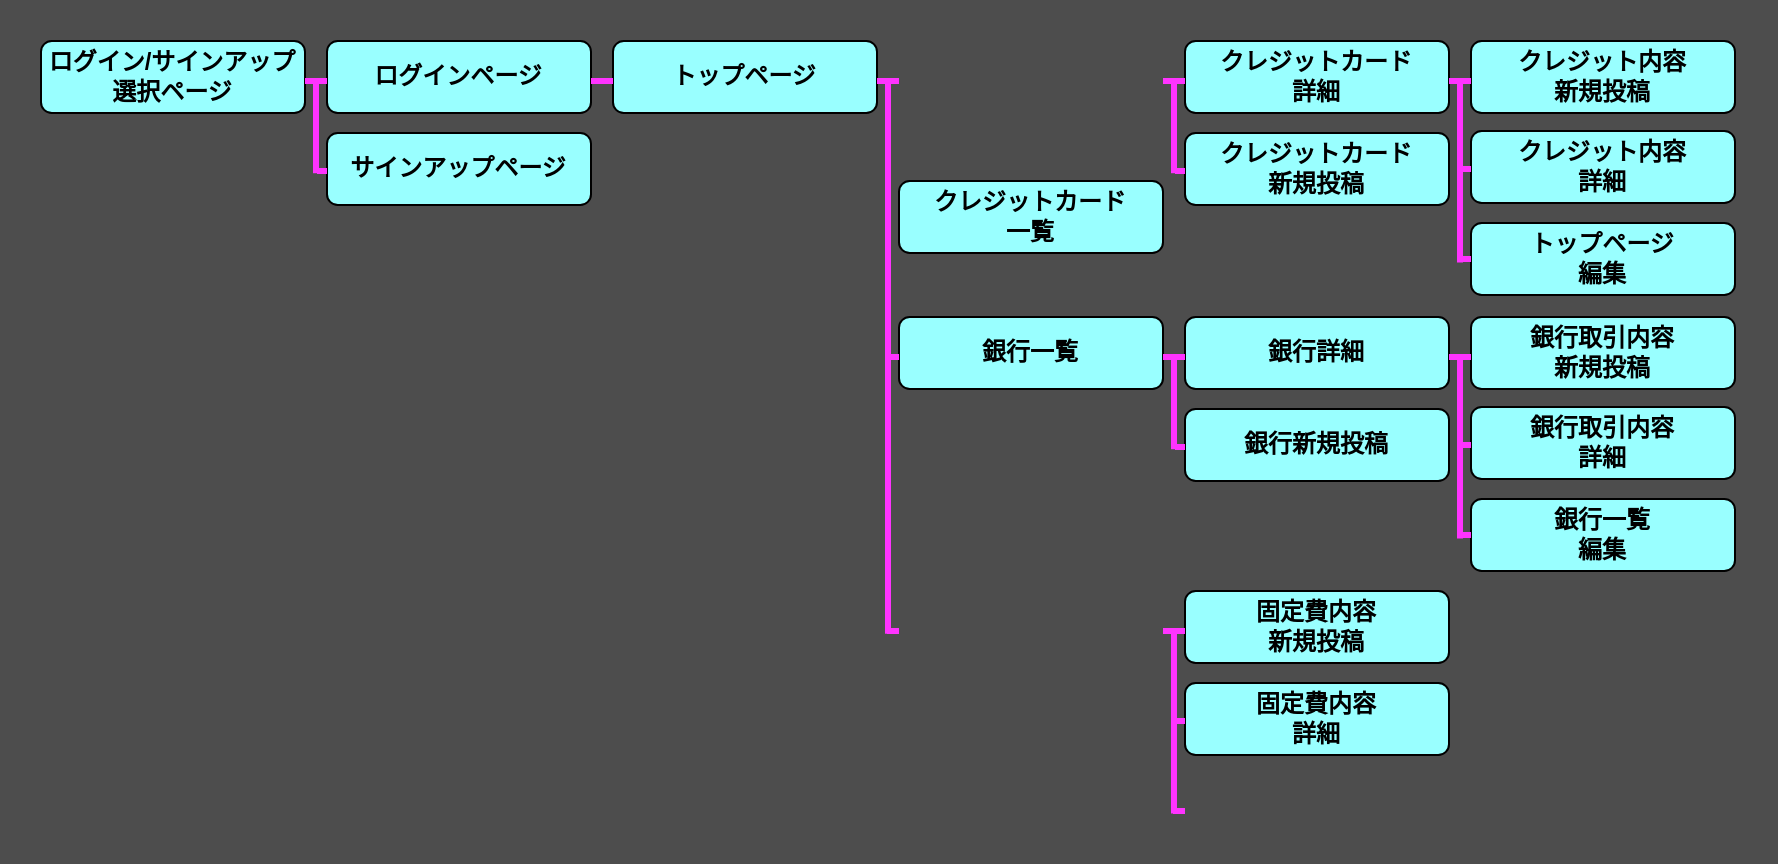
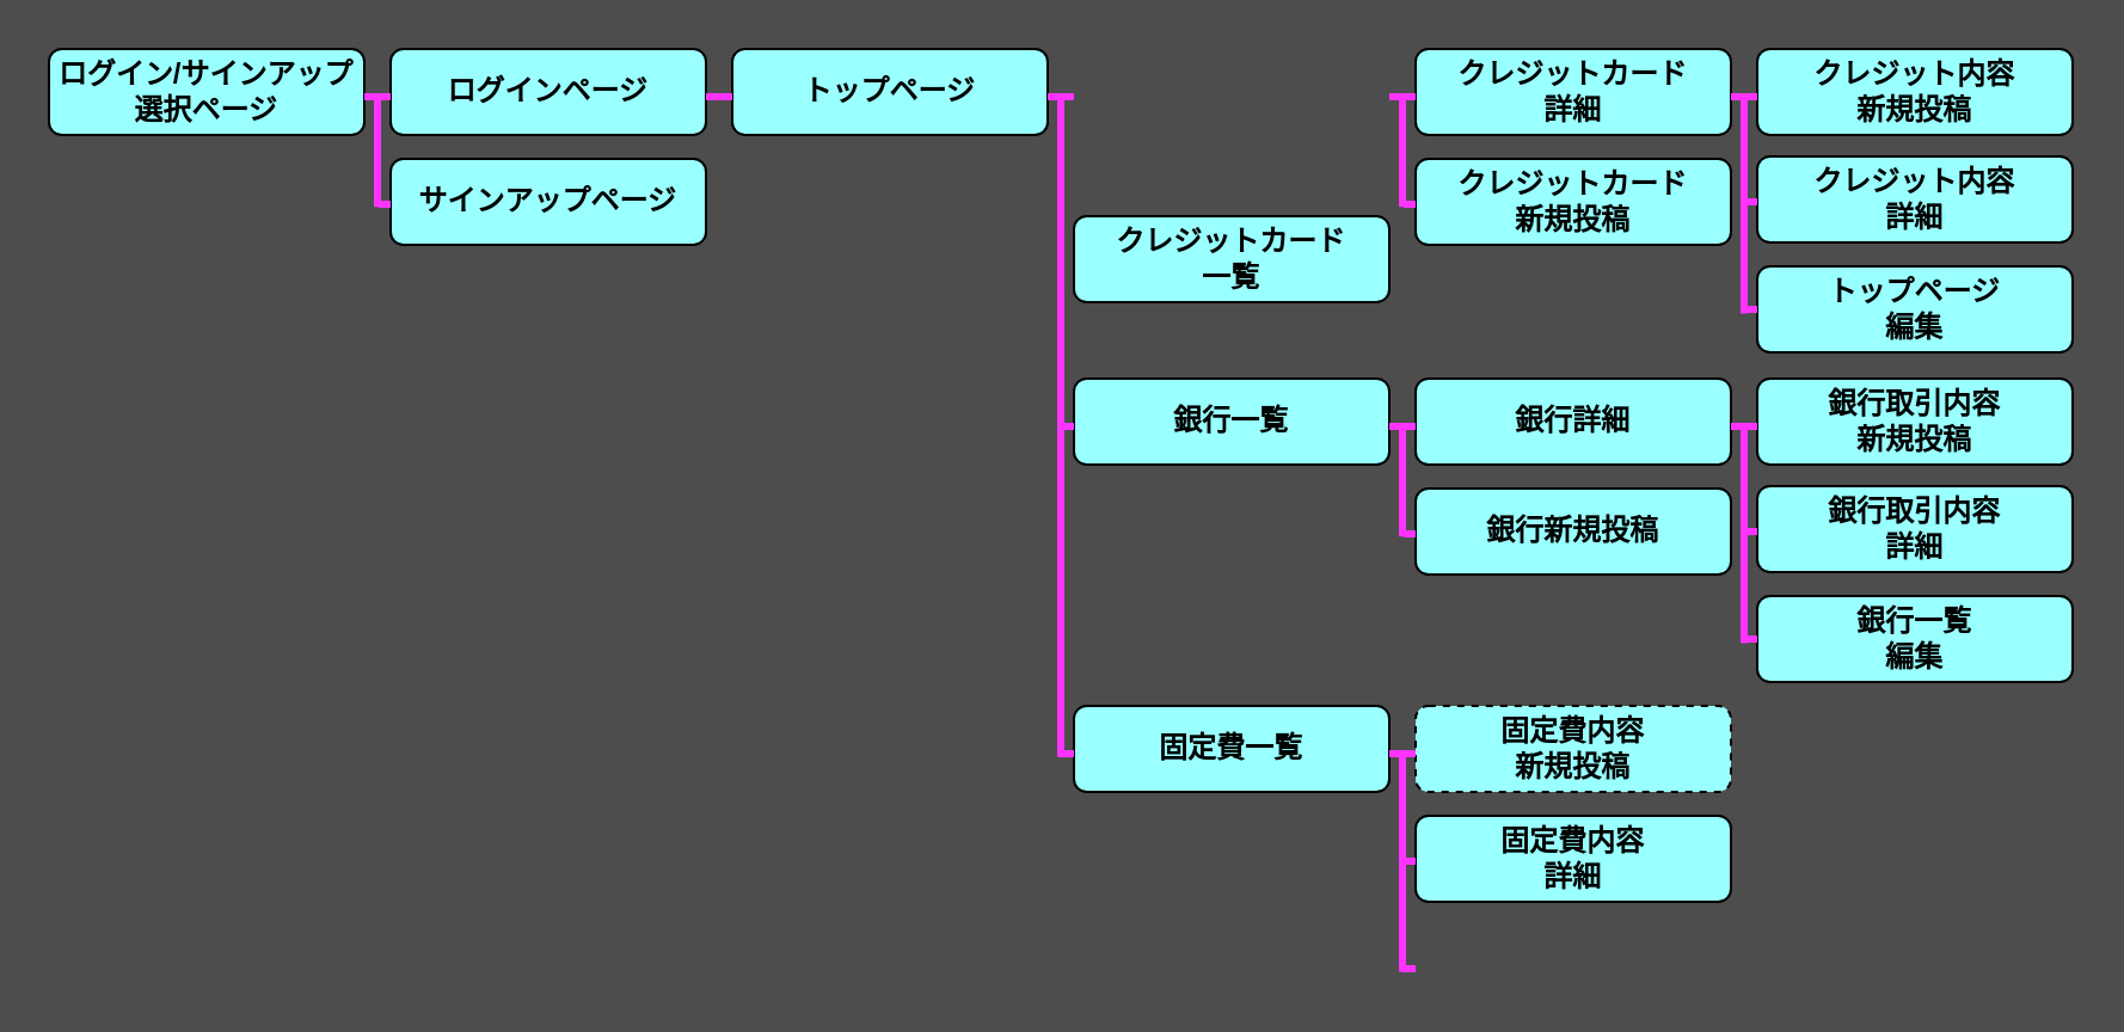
  <mxCell id="0" />
  <mxCell id="1" parent="0" />
  <mxCell id="2" value="ログイン/サインアップ選択ページ" style="rounded=1;whiteSpace=wrap;html=1;fillColor=#99FFFF;fontStyle=1" vertex="1" parent="1"><mxGeometry x="20" y="20" width="132" height="36" as="geometry" /></mxCell>
  <mxCell id="3" value="クレジット内容&lt;br&gt;新規投稿" style="rounded=1;whiteSpace=wrap;html=1;fillColor=#99FFFF;fontStyle=1" vertex="1" parent="1"><mxGeometry x="735" y="20" width="132" height="36" as="geometry" /></mxCell>
  <mxCell id="4" value="ログインページ" style="rounded=1;whiteSpace=wrap;html=1;fillColor=#99FFFF;fontStyle=1" vertex="1" parent="1"><mxGeometry x="163" y="20" width="132" height="36" as="geometry" /></mxCell>
  <mxCell id="5" value="クレジットカード&lt;br&gt;一覧" style="rounded=1;whiteSpace=wrap;html=1;fillColor=#99FFFF;fontStyle=1" vertex="1" parent="1"><mxGeometry x="449" y="90" width="132" height="36" as="geometry" /></mxCell>
  <mxCell id="6" value="クレジットカード&lt;br&gt;詳細" style="rounded=1;whiteSpace=wrap;html=1;fillColor=#99FFFF;fontStyle=1" vertex="1" parent="1"><mxGeometry x="592" y="20" width="132" height="36" as="geometry" /></mxCell>
  <mxCell id="7" value="トップページ" style="rounded=1;whiteSpace=wrap;html=1;fillColor=#99FFFF;fontStyle=1" vertex="1" parent="1"><mxGeometry x="306" y="20" width="132" height="36" as="geometry" /></mxCell>
  <mxCell id="8" value="" style="line;strokeWidth=3;html=1;fillColor=#99FFFF;strokeColor=#FF33FF;" vertex="1" parent="1"><mxGeometry x="152" y="35" width="11" height="10" as="geometry" /></mxCell>
  <mxCell id="9" value="" style="line;strokeWidth=3;html=1;fillColor=#99FFFF;strokeColor=#FF33FF;" vertex="1" parent="1"><mxGeometry x="295" y="35" width="11" height="10" as="geometry" /></mxCell>
  <mxCell id="10" value="" style="line;strokeWidth=3;html=1;fillColor=#99FFFF;strokeColor=#FF33FF;" vertex="1" parent="1"><mxGeometry x="724" y="35" width="11" height="10" as="geometry" /></mxCell>
  <mxCell id="11" value="" style="line;strokeWidth=3;html=1;fillColor=#99FFFF;strokeColor=#FF33FF;" vertex="1" parent="1"><mxGeometry x="438" y="35" width="11" height="10" as="geometry" /></mxCell>
  <mxCell id="12" value="" style="line;strokeWidth=3;html=1;fillColor=#99FFFF;strokeColor=#FF33FF;" vertex="1" parent="1"><mxGeometry x="581" y="35" width="11" height="10" as="geometry" /></mxCell>
  <mxCell id="13" value="クレジット内容&lt;br&gt;詳細" style="rounded=1;whiteSpace=wrap;html=1;fillColor=#99FFFF;fontStyle=1" vertex="1" parent="1"><mxGeometry x="735" y="65" width="132" height="36" as="geometry" /></mxCell>
  <mxCell id="14" value="" style="line;strokeWidth=3;html=1;fillColor=#99FFFF;strokeColor=#FF33FF;" vertex="1" parent="1"><mxGeometry x="730" y="79" width="5" height="10" as="geometry" /></mxCell>
  <mxCell id="15" value="トップページ&lt;br&gt;編集" style="rounded=1;whiteSpace=wrap;html=1;fillColor=#99FFFF;fontStyle=1" vertex="1" parent="1"><mxGeometry x="735" y="111" width="132" height="36" as="geometry" /></mxCell>
  <mxCell id="16" value="" style="line;strokeWidth=3;html=1;fillColor=#99FFFF;strokeColor=#FF33FF;" vertex="1" parent="1"><mxGeometry x="729" y="124" width="6" height="10" as="geometry" /></mxCell>
  <mxCell id="17" value="" style="line;strokeWidth=3;html=1;fillColor=#99FFFF;strokeColor=#FF33FF;rotation=-90;" vertex="1" parent="1"><mxGeometry x="684.37" y="80.62" width="90.25" height="10" as="geometry" /></mxCell>
  <mxCell id="18" value="クレジットカード&lt;br&gt;新規投稿" style="rounded=1;whiteSpace=wrap;html=1;fillColor=#99FFFF;fontStyle=1" vertex="1" parent="1"><mxGeometry x="592" y="66" width="132" height="36" as="geometry" /></mxCell>
  <mxCell id="19" value="" style="line;strokeWidth=3;html=1;fillColor=#99FFFF;strokeColor=#FF33FF;" vertex="1" parent="1"><mxGeometry x="587" y="80" width="5" height="10" as="geometry" /></mxCell>
  <mxCell id="20" value="" style="line;strokeWidth=3;html=1;fillColor=#99FFFF;strokeColor=#FF33FF;rotation=-90;" vertex="1" parent="1"><mxGeometry x="564.18" y="58.8" width="44.62" height="10" as="geometry" /></mxCell>
  <mxCell id="21" value="銀行取引内容&lt;br&gt;新規投稿" style="rounded=1;whiteSpace=wrap;html=1;fillColor=#99FFFF;fontStyle=1" vertex="1" parent="1"><mxGeometry x="735" y="158" width="132" height="36" as="geometry" /></mxCell>
  <mxCell id="22" value="銀行一覧" style="rounded=1;whiteSpace=wrap;html=1;fillColor=#99FFFF;fontStyle=1" vertex="1" parent="1"><mxGeometry x="449" y="158" width="132" height="36" as="geometry" /></mxCell>
  <mxCell id="23" value="銀行詳細" style="rounded=1;whiteSpace=wrap;html=1;fillColor=#99FFFF;fontStyle=1" vertex="1" parent="1"><mxGeometry x="592" y="158" width="132" height="36" as="geometry" /></mxCell>
  <mxCell id="24" value="" style="line;strokeWidth=3;html=1;fillColor=#99FFFF;strokeColor=#FF33FF;" vertex="1" parent="1"><mxGeometry x="724" y="173" width="11" height="10" as="geometry" /></mxCell>
  <mxCell id="25" value="" style="line;strokeWidth=3;html=1;fillColor=#99FFFF;strokeColor=#FF33FF;" vertex="1" parent="1"><mxGeometry x="444" y="173" width="5" height="10" as="geometry" /></mxCell>
  <mxCell id="26" value="" style="line;strokeWidth=3;html=1;fillColor=#99FFFF;strokeColor=#FF33FF;" vertex="1" parent="1"><mxGeometry x="581" y="173" width="11" height="10" as="geometry" /></mxCell>
  <mxCell id="27" value="銀行取引内容&lt;br&gt;詳細" style="rounded=1;whiteSpace=wrap;html=1;fillColor=#99FFFF;fontStyle=1" vertex="1" parent="1"><mxGeometry x="735" y="203" width="132" height="36" as="geometry" /></mxCell>
  <mxCell id="28" value="" style="line;strokeWidth=3;html=1;fillColor=#99FFFF;strokeColor=#FF33FF;" vertex="1" parent="1"><mxGeometry x="730" y="217" width="5" height="10" as="geometry" /></mxCell>
  <mxCell id="29" value="銀行一覧&lt;br&gt;編集" style="rounded=1;whiteSpace=wrap;html=1;fillColor=#99FFFF;fontStyle=1" vertex="1" parent="1"><mxGeometry x="735" y="249" width="132" height="36" as="geometry" /></mxCell>
  <mxCell id="30" value="" style="line;strokeWidth=3;html=1;fillColor=#99FFFF;strokeColor=#FF33FF;" vertex="1" parent="1"><mxGeometry x="729" y="262" width="6" height="10" as="geometry" /></mxCell>
  <mxCell id="31" value="" style="line;strokeWidth=3;html=1;fillColor=#99FFFF;strokeColor=#FF33FF;rotation=-90;" vertex="1" parent="1"><mxGeometry x="684.37" y="218.62" width="90.25" height="10" as="geometry" /></mxCell>
  <mxCell id="32" value="銀行新規投稿" style="rounded=1;whiteSpace=wrap;html=1;fillColor=#99FFFF;fontStyle=1" vertex="1" parent="1"><mxGeometry x="592" y="204" width="132" height="36" as="geometry" /></mxCell>
  <mxCell id="33" value="" style="line;strokeWidth=3;html=1;fillColor=#99FFFF;strokeColor=#FF33FF;" vertex="1" parent="1"><mxGeometry x="587" y="218" width="5" height="10" as="geometry" /></mxCell>
  <mxCell id="34" value="" style="line;strokeWidth=3;html=1;fillColor=#99FFFF;strokeColor=#FF33FF;rotation=-90;" vertex="1" parent="1"><mxGeometry x="564.18" y="196.8" width="44.62" height="10" as="geometry" /></mxCell>
- <mxCell id="36" value="固定費内容&lt;br&gt;新規投稿" style="rounded=1;whiteSpace=wrap;html=1;fillColor=#99FFFF;fontStyle=1" vertex="1" parent="1"><mxGeometry x="592" y="295" width="132" height="36" as="geometry" /></mxCell>
+ <mxCell id="35" value="固定費一覧" style="rounded=1;whiteSpace=wrap;html=1;fillColor=#99FFFF;fontStyle=1" vertex="1" parent="1"><mxGeometry x="449" y="295" width="132" height="36" as="geometry" /></mxCell>
+ <mxCell id="36" value="固定費内容&lt;br&gt;新規投稿" style="rounded=1;whiteSpace=wrap;html=1;fillColor=#99FFFF;fontStyle=1;dashed=1;" vertex="1" parent="1"><mxGeometry x="592" y="295" width="132" height="36" as="geometry" /></mxCell>
  <mxCell id="37" value="" style="line;strokeWidth=3;html=1;fillColor=#99FFFF;strokeColor=#FF33FF;" vertex="1" parent="1"><mxGeometry x="443" y="310" width="6" height="10" as="geometry" /></mxCell>
  <mxCell id="38" value="" style="line;strokeWidth=3;html=1;fillColor=#99FFFF;strokeColor=#FF33FF;" vertex="1" parent="1"><mxGeometry x="581" y="310" width="11" height="10" as="geometry" /></mxCell>
  <mxCell id="39" value="固定費内容&lt;br&gt;詳細" style="rounded=1;whiteSpace=wrap;html=1;fillColor=#99FFFF;fontStyle=1" vertex="1" parent="1"><mxGeometry x="592" y="341" width="132" height="36" as="geometry" /></mxCell>
  <mxCell id="40" value="" style="line;strokeWidth=3;html=1;fillColor=#99FFFF;strokeColor=#FF33FF;" vertex="1" parent="1"><mxGeometry x="587" y="355" width="5" height="10" as="geometry" /></mxCell>
  <mxCell id="41" value="" style="line;strokeWidth=3;html=1;fillColor=#99FFFF;strokeColor=#FF33FF;rotation=-90;" vertex="1" parent="1"><mxGeometry x="541.59" y="356.39" width="89.8" height="10" as="geometry" /></mxCell>
  <mxCell id="42" value="" style="line;strokeWidth=3;html=1;fillColor=#99FFFF;strokeColor=#FF33FF;" vertex="1" parent="1"><mxGeometry x="586" y="400" width="6" height="10" as="geometry" /></mxCell>
  <mxCell id="43" value="" style="line;strokeWidth=3;html=1;fillColor=#99FFFF;strokeColor=#FF33FF;rotation=-90;" vertex="1" parent="1"><mxGeometry x="305.65" y="173.57" width="275.7" height="10" as="geometry" /></mxCell>
  <mxCell id="44" value="サインアップページ" style="rounded=1;whiteSpace=wrap;html=1;fillColor=#99FFFF;fontStyle=1" vertex="1" parent="1"><mxGeometry x="163" y="66" width="132" height="36" as="geometry" /></mxCell>
  <mxCell id="45" value="" style="line;strokeWidth=3;html=1;fillColor=#99FFFF;strokeColor=#FF33FF;" vertex="1" parent="1"><mxGeometry x="158" y="80" width="5" height="10" as="geometry" /></mxCell>
  <mxCell id="46" value="" style="line;strokeWidth=3;html=1;fillColor=#99FFFF;strokeColor=#FF33FF;rotation=-90;" vertex="1" parent="1"><mxGeometry x="135.18" y="58.8" width="44.62" height="10" as="geometry" /></mxCell>
